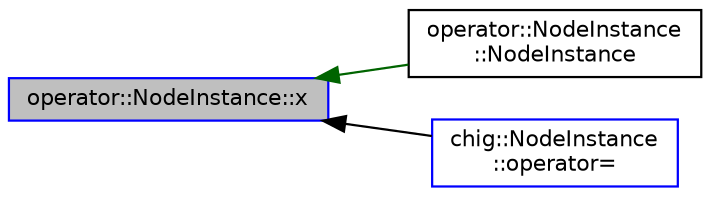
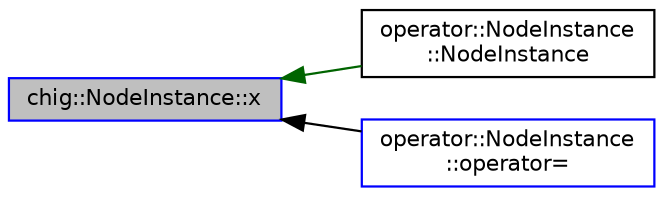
  digraph {
    rankdir=LR
    node [color=blue fillcolor=white fontname=Helvetica fontsize=10 shape=record style=filled]
    edge [dir=back fontname=Helvetica fontsize=10 labelfontname=Helvetica labelfontsize=10 style=solid]
-   n1 [fillcolor=grey75 fontcolor=black height=0.2 label="operator::NodeInstance::x" width=0.4]
+   n1 [fillcolor=grey75 fontcolor=black height=0.2 label="chig::NodeInstance::x" width=0.4]
    n2 [color=black height=0.2 label="operator::NodeInstance\l::NodeInstance" width=0.4]
-   n3 [height=0.2 label="chig::NodeInstance\l::operator=" width=0.4]
+   n3 [height=0.2 label="operator::NodeInstance\l::operator=" width=0.4]
    n1 -> n2 [color=darkgreen]
    n1 -> n3 [color=black]
  }
